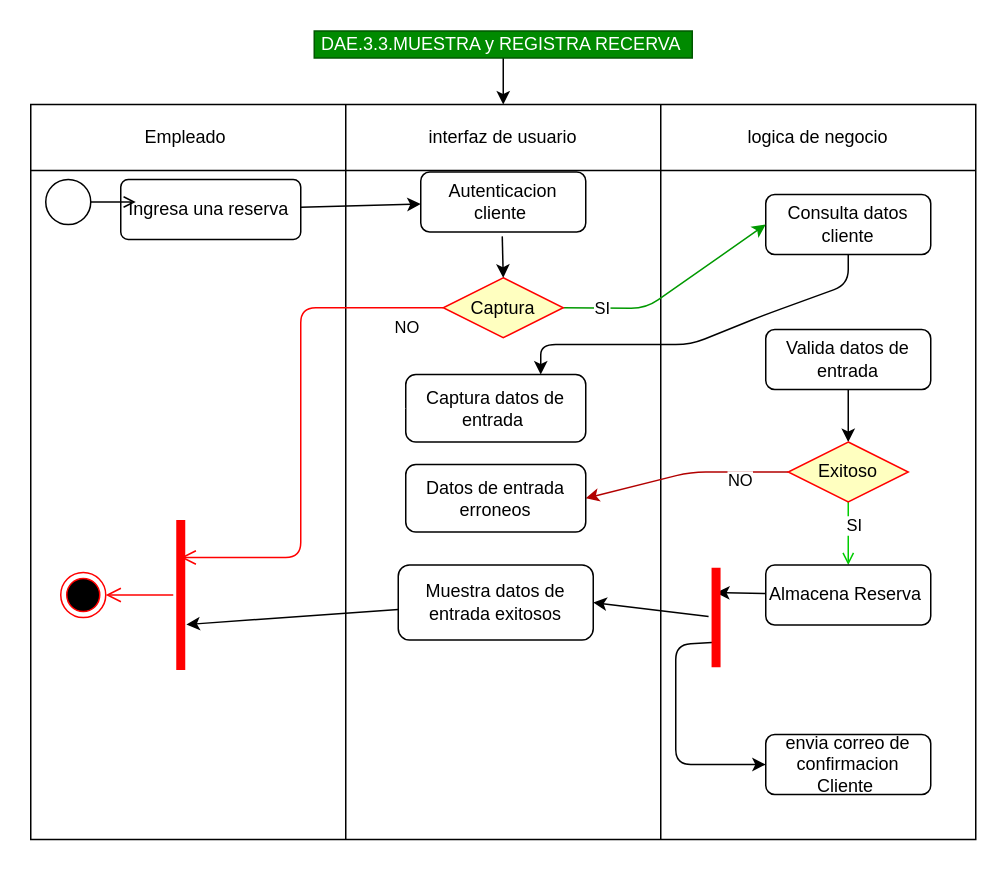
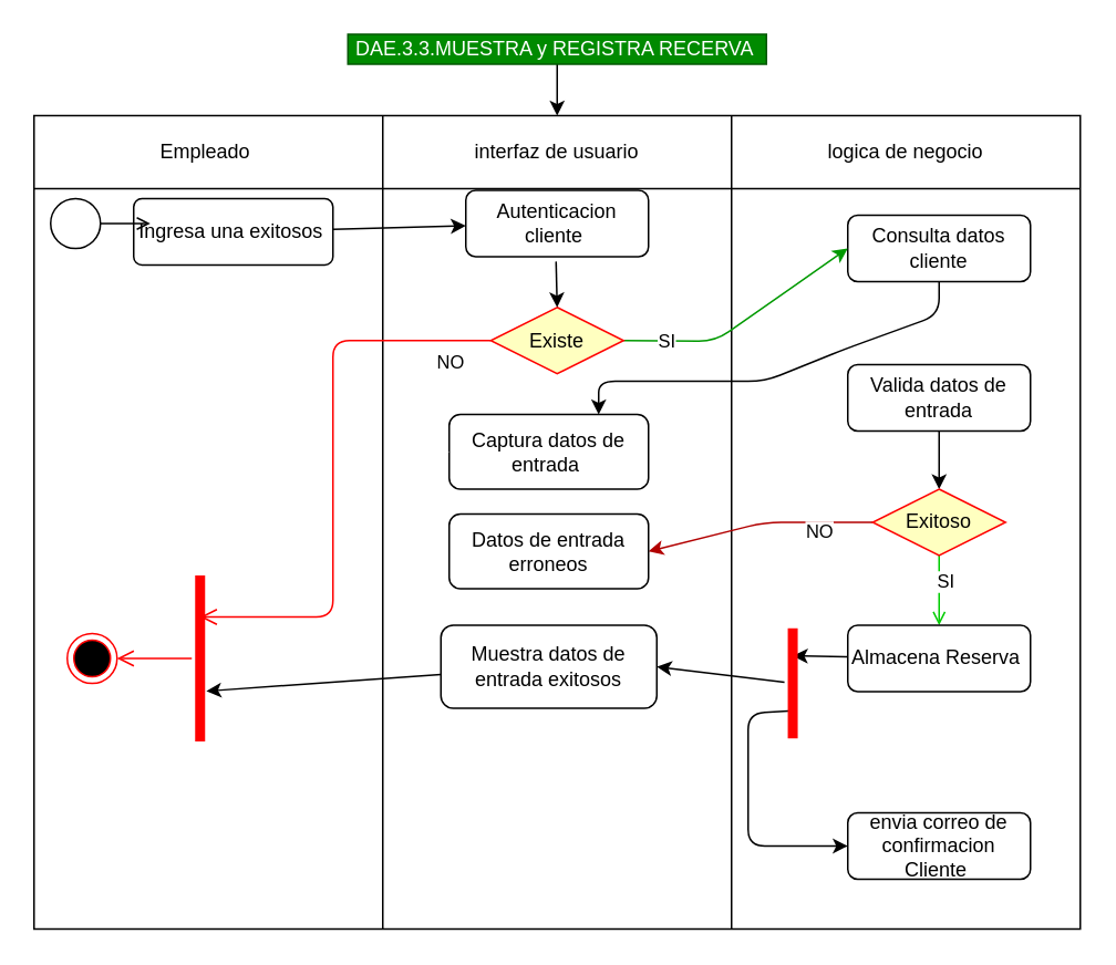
  <mxCell id="0" />
  <mxCell id="1" parent="0" />
  <mxCell id="2" value="" style="shape=table;startSize=0;container=1;collapsible=0;childLayout=tableLayout;" parent="1" vertex="1"><mxGeometry x="20" y="69" width="630" height="490" as="geometry" /></mxCell>
  <mxCell id="3" value="" style="shape=partialRectangle;collapsible=0;dropTarget=0;pointerEvents=0;fillColor=none;top=0;left=0;bottom=0;right=0;points=[[0,0.5],[1,0.5]];portConstraint=eastwest;" parent="2" vertex="1"><mxGeometry width="630" height="44" as="geometry" /></mxCell>
  <mxCell id="4" value="Empleado&amp;nbsp;" style="shape=partialRectangle;html=1;whiteSpace=wrap;connectable=0;overflow=hidden;fillColor=none;top=0;left=0;bottom=0;right=0;pointerEvents=1;" parent="3" vertex="1"><mxGeometry width="210" height="44" as="geometry"><mxRectangle width="210" height="44" as="alternateBounds" /></mxGeometry></mxCell>
  <mxCell id="5" value="interfaz de usuario" style="shape=partialRectangle;html=1;whiteSpace=wrap;connectable=0;overflow=hidden;fillColor=none;top=0;left=0;bottom=0;right=0;pointerEvents=1;" parent="3" vertex="1"><mxGeometry x="210" width="210" height="44" as="geometry"><mxRectangle width="210" height="44" as="alternateBounds" /></mxGeometry></mxCell>
  <mxCell id="6" value="logica de negocio" style="shape=partialRectangle;html=1;whiteSpace=wrap;connectable=0;overflow=hidden;fillColor=none;top=0;left=0;bottom=0;right=0;pointerEvents=1;" parent="3" vertex="1"><mxGeometry x="420" width="210" height="44" as="geometry"><mxRectangle width="210" height="44" as="alternateBounds" /></mxGeometry></mxCell>
  <mxCell id="7" value="" style="shape=partialRectangle;collapsible=0;dropTarget=0;pointerEvents=0;fillColor=none;top=0;left=0;bottom=0;right=0;points=[[0,0.5],[1,0.5]];portConstraint=eastwest;" parent="2" vertex="1"><mxGeometry y="44" width="630" height="446" as="geometry" /></mxCell>
  <mxCell id="8" value="" style="shape=partialRectangle;html=1;whiteSpace=wrap;connectable=0;overflow=hidden;fillColor=none;top=0;left=0;bottom=0;right=0;pointerEvents=1;" parent="7" vertex="1"><mxGeometry width="210" height="446" as="geometry"><mxRectangle width="210" height="446" as="alternateBounds" /></mxGeometry></mxCell>
  <mxCell id="9" value="" style="shape=partialRectangle;html=1;whiteSpace=wrap;connectable=0;overflow=hidden;fillColor=none;top=0;left=0;bottom=0;right=0;pointerEvents=1;" parent="7" vertex="1"><mxGeometry x="210" width="210" height="446" as="geometry"><mxRectangle width="210" height="446" as="alternateBounds" /></mxGeometry></mxCell>
  <mxCell id="10" value="" style="shape=partialRectangle;html=1;whiteSpace=wrap;connectable=0;overflow=hidden;fillColor=none;top=0;left=0;bottom=0;right=0;pointerEvents=1;" parent="7" vertex="1"><mxGeometry x="420" width="210" height="446" as="geometry"><mxRectangle width="210" height="446" as="alternateBounds" /></mxGeometry></mxCell>
  <mxCell id="11" value="Autenticacion cliente&amp;nbsp;" style="rounded=1;whiteSpace=wrap;html=1;fillColor=#FFFFFF;fontColor=#000000;" parent="1" vertex="1"><mxGeometry x="280" y="114" width="110" height="40" as="geometry" /></mxCell>
  <mxCell id="12" style="edgeStyle=none;html=1;entryX=0.75;entryY=0;entryDx=0;entryDy=0;" parent="1" source="13" target="30" edge="1"><mxGeometry relative="1" as="geometry"><Array as="points"><mxPoint x="565" y="189" /><mxPoint x="510" y="209" /><mxPoint x="460" y="229" /><mxPoint x="360" y="229" /></Array></mxGeometry></mxCell>
  <mxCell id="13" value="Consulta datos cliente" style="rounded=1;whiteSpace=wrap;html=1;fillColor=#FFFFFF;fontColor=#000000;" parent="1" vertex="1"><mxGeometry x="510" y="129" width="110" height="40" as="geometry" /></mxCell>
  <mxCell id="14" style="edgeStyle=none;html=1;" parent="1" source="15" target="11" edge="1"><mxGeometry relative="1" as="geometry" /></mxCell>
- <mxCell id="15" value="&lt;span style=&quot;color: rgb(0 , 0 , 0)&quot;&gt;Ingresa una reserva&amp;nbsp;&lt;/span&gt;" style="html=1;align=center;verticalAlign=middle;rounded=1;absoluteArcSize=1;arcSize=10;dashed=0;fillColor=#FFFFFF;" parent="1" vertex="1"><mxGeometry x="80" y="119" width="120" height="40" as="geometry" /></mxCell>
+ <mxCell id="15" value="&lt;span style=&quot;color: rgb(0 , 0 , 0)&quot;&gt;Ingresa una exitosos&amp;nbsp;&lt;/span&gt;" style="html=1;align=center;verticalAlign=middle;rounded=1;absoluteArcSize=1;arcSize=10;dashed=0;fillColor=#FFFFFF;" parent="1" vertex="1"><mxGeometry x="80" y="119" width="120" height="40" as="geometry" /></mxCell>
  <mxCell id="16" value="" style="ellipse;html=1;fillColor=#FFFFFF;" parent="1" vertex="1"><mxGeometry x="30" y="119" width="30" height="30" as="geometry" /></mxCell>
  <mxCell id="17" value="" style="endArrow=open;html=1;rounded=0;align=center;verticalAlign=top;endFill=0;labelBackgroundColor=none;endSize=6;" parent="1" source="16" edge="1"><mxGeometry relative="1" as="geometry"><mxPoint x="90" y="134" as="targetPoint" /></mxGeometry></mxCell>
  <mxCell id="18" style="edgeStyle=none;html=1;strokeColor=#009900;entryX=0;entryY=0.5;entryDx=0;entryDy=0;exitX=1;exitY=0.5;exitDx=0;exitDy=0;" parent="1" source="20" target="13" edge="1"><mxGeometry relative="1" as="geometry"><mxPoint x="520" y="279" as="targetPoint" /><Array as="points"><mxPoint x="430" y="205" /></Array></mxGeometry></mxCell>
  <mxCell id="19" value="SI" style="edgeLabel;html=1;align=center;verticalAlign=middle;resizable=0;points=[];" parent="18" vertex="1" connectable="0"><mxGeometry x="-0.893" y="2" relative="1" as="geometry"><mxPoint x="17" y="2" as="offset" /></mxGeometry></mxCell>
- <mxCell id="20" value="&lt;font color=&quot;#000000&quot;&gt;Captura&lt;/font&gt;" style="rhombus;whiteSpace=wrap;html=1;fillColor=#ffffc0;strokeColor=#ff0000;" parent="1" vertex="1"><mxGeometry x="295" y="184.5" width="80" height="40" as="geometry" /></mxCell>
+ <mxCell id="20" value="&lt;font color=&quot;#000000&quot;&gt;Existe&lt;/font&gt;" style="rhombus;whiteSpace=wrap;html=1;fillColor=#ffffc0;strokeColor=#ff0000;" parent="1" vertex="1"><mxGeometry x="295" y="184.5" width="80" height="40" as="geometry" /></mxCell>
  <mxCell id="21" value="NO" style="edgeStyle=orthogonalEdgeStyle;html=1;align=left;verticalAlign=top;endArrow=open;endSize=8;strokeColor=#ff0000;entryX=0.75;entryY=0.5;entryDx=0;entryDy=0;entryPerimeter=0;" parent="1" source="20" target="40" edge="1"><mxGeometry x="-0.801" relative="1" as="geometry"><mxPoint x="335" y="259" as="targetPoint" /><Array as="points"><mxPoint x="200" y="205" /><mxPoint x="200" y="371" /></Array><mxPoint as="offset" /></mxGeometry></mxCell>
  <mxCell id="22" value="" style="endArrow=classic;html=1;entryX=0.5;entryY=0;entryDx=0;entryDy=0;exitX=0.494;exitY=1.073;exitDx=0;exitDy=0;exitPerimeter=0;" parent="1" source="11" target="20" edge="1"><mxGeometry width="50" height="50" relative="1" as="geometry"><mxPoint x="250" y="219" as="sourcePoint" /><mxPoint x="300" y="169" as="targetPoint" /></mxGeometry></mxCell>
  <mxCell id="23" value="" style="ellipse;html=1;shape=endState;fillColor=#000000;strokeColor=#ff0000;" parent="1" vertex="1"><mxGeometry x="40" y="381" width="30" height="30" as="geometry" /></mxCell>
  <mxCell id="24" value="" style="edgeStyle=none;html=1;" parent="1" source="25" target="3" edge="1"><mxGeometry relative="1" as="geometry" /></mxCell>
  <mxCell id="25" value="DAE.3.3.MUESTRA y REGISTRA RECERVA&amp;nbsp;" style="text;html=1;resizable=0;autosize=1;align=center;verticalAlign=middle;points=[];rounded=0;fillColor=#008a00;fontColor=#ffffff;strokeColor=#005700;" parent="1" vertex="1"><mxGeometry x="209" y="20" width="252" height="18" as="geometry" /></mxCell>
  <mxCell id="26" style="edgeStyle=none;html=1;entryX=0.303;entryY=0.876;entryDx=0;entryDy=0;entryPerimeter=0;" parent="1" source="27" target="40" edge="1"><mxGeometry relative="1" as="geometry"><mxPoint x="130" y="396" as="targetPoint" /><Array as="points" /></mxGeometry></mxCell>
  <mxCell id="27" value="Muestra datos de entrada exitosos" style="whiteSpace=wrap;html=1;fillColor=#FFFFFF;fontColor=#000000;rounded=1;" parent="1" vertex="1"><mxGeometry x="265" y="376" width="130" height="50" as="geometry" /></mxCell>
  <mxCell id="28" style="edgeStyle=none;html=1;" parent="1" source="29" target="33" edge="1"><mxGeometry relative="1" as="geometry" /></mxCell>
  <mxCell id="29" value="Valida datos de entrada" style="rounded=1;whiteSpace=wrap;html=1;fillColor=#FFFFFF;fontColor=#000000;" parent="1" vertex="1"><mxGeometry x="510" y="219" width="110" height="40" as="geometry" /></mxCell>
  <mxCell id="30" value="Captura datos de entrada&amp;nbsp;" style="whiteSpace=wrap;html=1;fillColor=#FFFFFF;fontColor=#000000;rounded=1;" parent="1" vertex="1"><mxGeometry x="270" y="249" width="120" height="45" as="geometry" /></mxCell>
  <mxCell id="31" style="edgeStyle=none;html=1;entryX=0.5;entryY=0;entryDx=0;entryDy=0;strokeColor=#00CC00;endArrow=open;" parent="1" source="33" target="36" edge="1"><mxGeometry relative="1" as="geometry" /></mxCell>
  <mxCell id="32" style="edgeStyle=none;html=1;entryX=1;entryY=0.5;entryDx=0;entryDy=0;strokeColor=#B20000;fillColor=#e51400;" parent="1" source="33" target="38" edge="1"><mxGeometry relative="1" as="geometry"><Array as="points"><mxPoint x="460" y="314" /></Array></mxGeometry></mxCell>
  <mxCell id="33" value="&lt;font color=&quot;#000000&quot;&gt;Exitoso&lt;/font&gt;" style="rhombus;whiteSpace=wrap;html=1;fillColor=#ffffc0;strokeColor=#ff0000;" parent="1" vertex="1"><mxGeometry x="525" y="294" width="80" height="40" as="geometry" /></mxCell>
  <mxCell id="34" value="SI" style="edgeLabel;html=1;align=center;verticalAlign=middle;resizable=0;points=[];" parent="1" vertex="1" connectable="0"><mxGeometry x="439.998" y="239.003" as="geometry"><mxPoint x="129" y="110" as="offset" /></mxGeometry></mxCell>
  <mxCell id="35" style="edgeStyle=none;html=1;entryX=0.75;entryY=0.5;entryDx=0;entryDy=0;entryPerimeter=0;" parent="1" source="36" target="45" edge="1"><mxGeometry relative="1" as="geometry" /></mxCell>
  <mxCell id="36" value="Almacena Reserva&amp;nbsp;" style="rounded=1;whiteSpace=wrap;html=1;fillColor=#FFFFFF;fontColor=#000000;" parent="1" vertex="1"><mxGeometry x="510" y="376" width="110" height="40" as="geometry" /></mxCell>
  <mxCell id="37" style="edgeStyle=none;html=1;entryX=0;entryY=0.5;entryDx=0;entryDy=0;strokeColor=#FFFFFF;" parent="1" source="38" target="30" edge="1"><mxGeometry relative="1" as="geometry"><Array as="points"><mxPoint x="250" y="332" /><mxPoint x="250" y="272" /></Array></mxGeometry></mxCell>
  <mxCell id="38" value="Datos de entrada erroneos" style="whiteSpace=wrap;html=1;fillColor=#FFFFFF;fontColor=#000000;rounded=1;" parent="1" vertex="1"><mxGeometry x="270" y="309" width="120" height="45" as="geometry" /></mxCell>
  <mxCell id="39" value="NO" style="edgeLabel;html=1;align=center;verticalAlign=middle;resizable=0;points=[];" parent="1" vertex="1" connectable="0"><mxGeometry x="363.998" y="209.003" as="geometry"><mxPoint x="129" y="110" as="offset" /></mxGeometry></mxCell>
  <mxCell id="40" value="" style="shape=line;html=1;strokeWidth=6;strokeColor=#ff0000;rotation=-90;" parent="1" vertex="1"><mxGeometry x="70" y="391" width="100" height="10" as="geometry" /></mxCell>
  <mxCell id="41" value="" style="edgeStyle=orthogonalEdgeStyle;html=1;verticalAlign=bottom;endArrow=open;endSize=8;strokeColor=#ff0000;entryX=1;entryY=0.5;entryDx=0;entryDy=0;" parent="1" source="40" target="23" edge="1"><mxGeometry relative="1" as="geometry"><mxPoint x="190" y="414" as="targetPoint" /></mxGeometry></mxCell>
  <mxCell id="42" value="envia correo de confirmacion Cliente&amp;nbsp;" style="rounded=1;whiteSpace=wrap;html=1;fillColor=#FFFFFF;fontColor=#000000;" parent="1" vertex="1"><mxGeometry x="510" y="489" width="110" height="40" as="geometry" /></mxCell>
  <mxCell id="43" style="edgeStyle=none;html=1;entryX=0;entryY=0.5;entryDx=0;entryDy=0;exitX=0.25;exitY=0.5;exitDx=0;exitDy=0;exitPerimeter=0;" parent="1" source="45" target="42" edge="1"><mxGeometry relative="1" as="geometry"><Array as="points"><mxPoint x="450" y="429" /><mxPoint x="450" y="459" /><mxPoint x="450" y="509" /></Array></mxGeometry></mxCell>
  <mxCell id="44" style="edgeStyle=none;html=1;entryX=1;entryY=0.5;entryDx=0;entryDy=0;" parent="1" source="45" target="27" edge="1"><mxGeometry relative="1" as="geometry" /></mxCell>
  <mxCell id="45" value="" style="shape=line;html=1;strokeWidth=6;strokeColor=#ff0000;rotation=-90;" parent="1" vertex="1"><mxGeometry x="443.75" y="406" width="66.25" height="10" as="geometry" /></mxCell>
